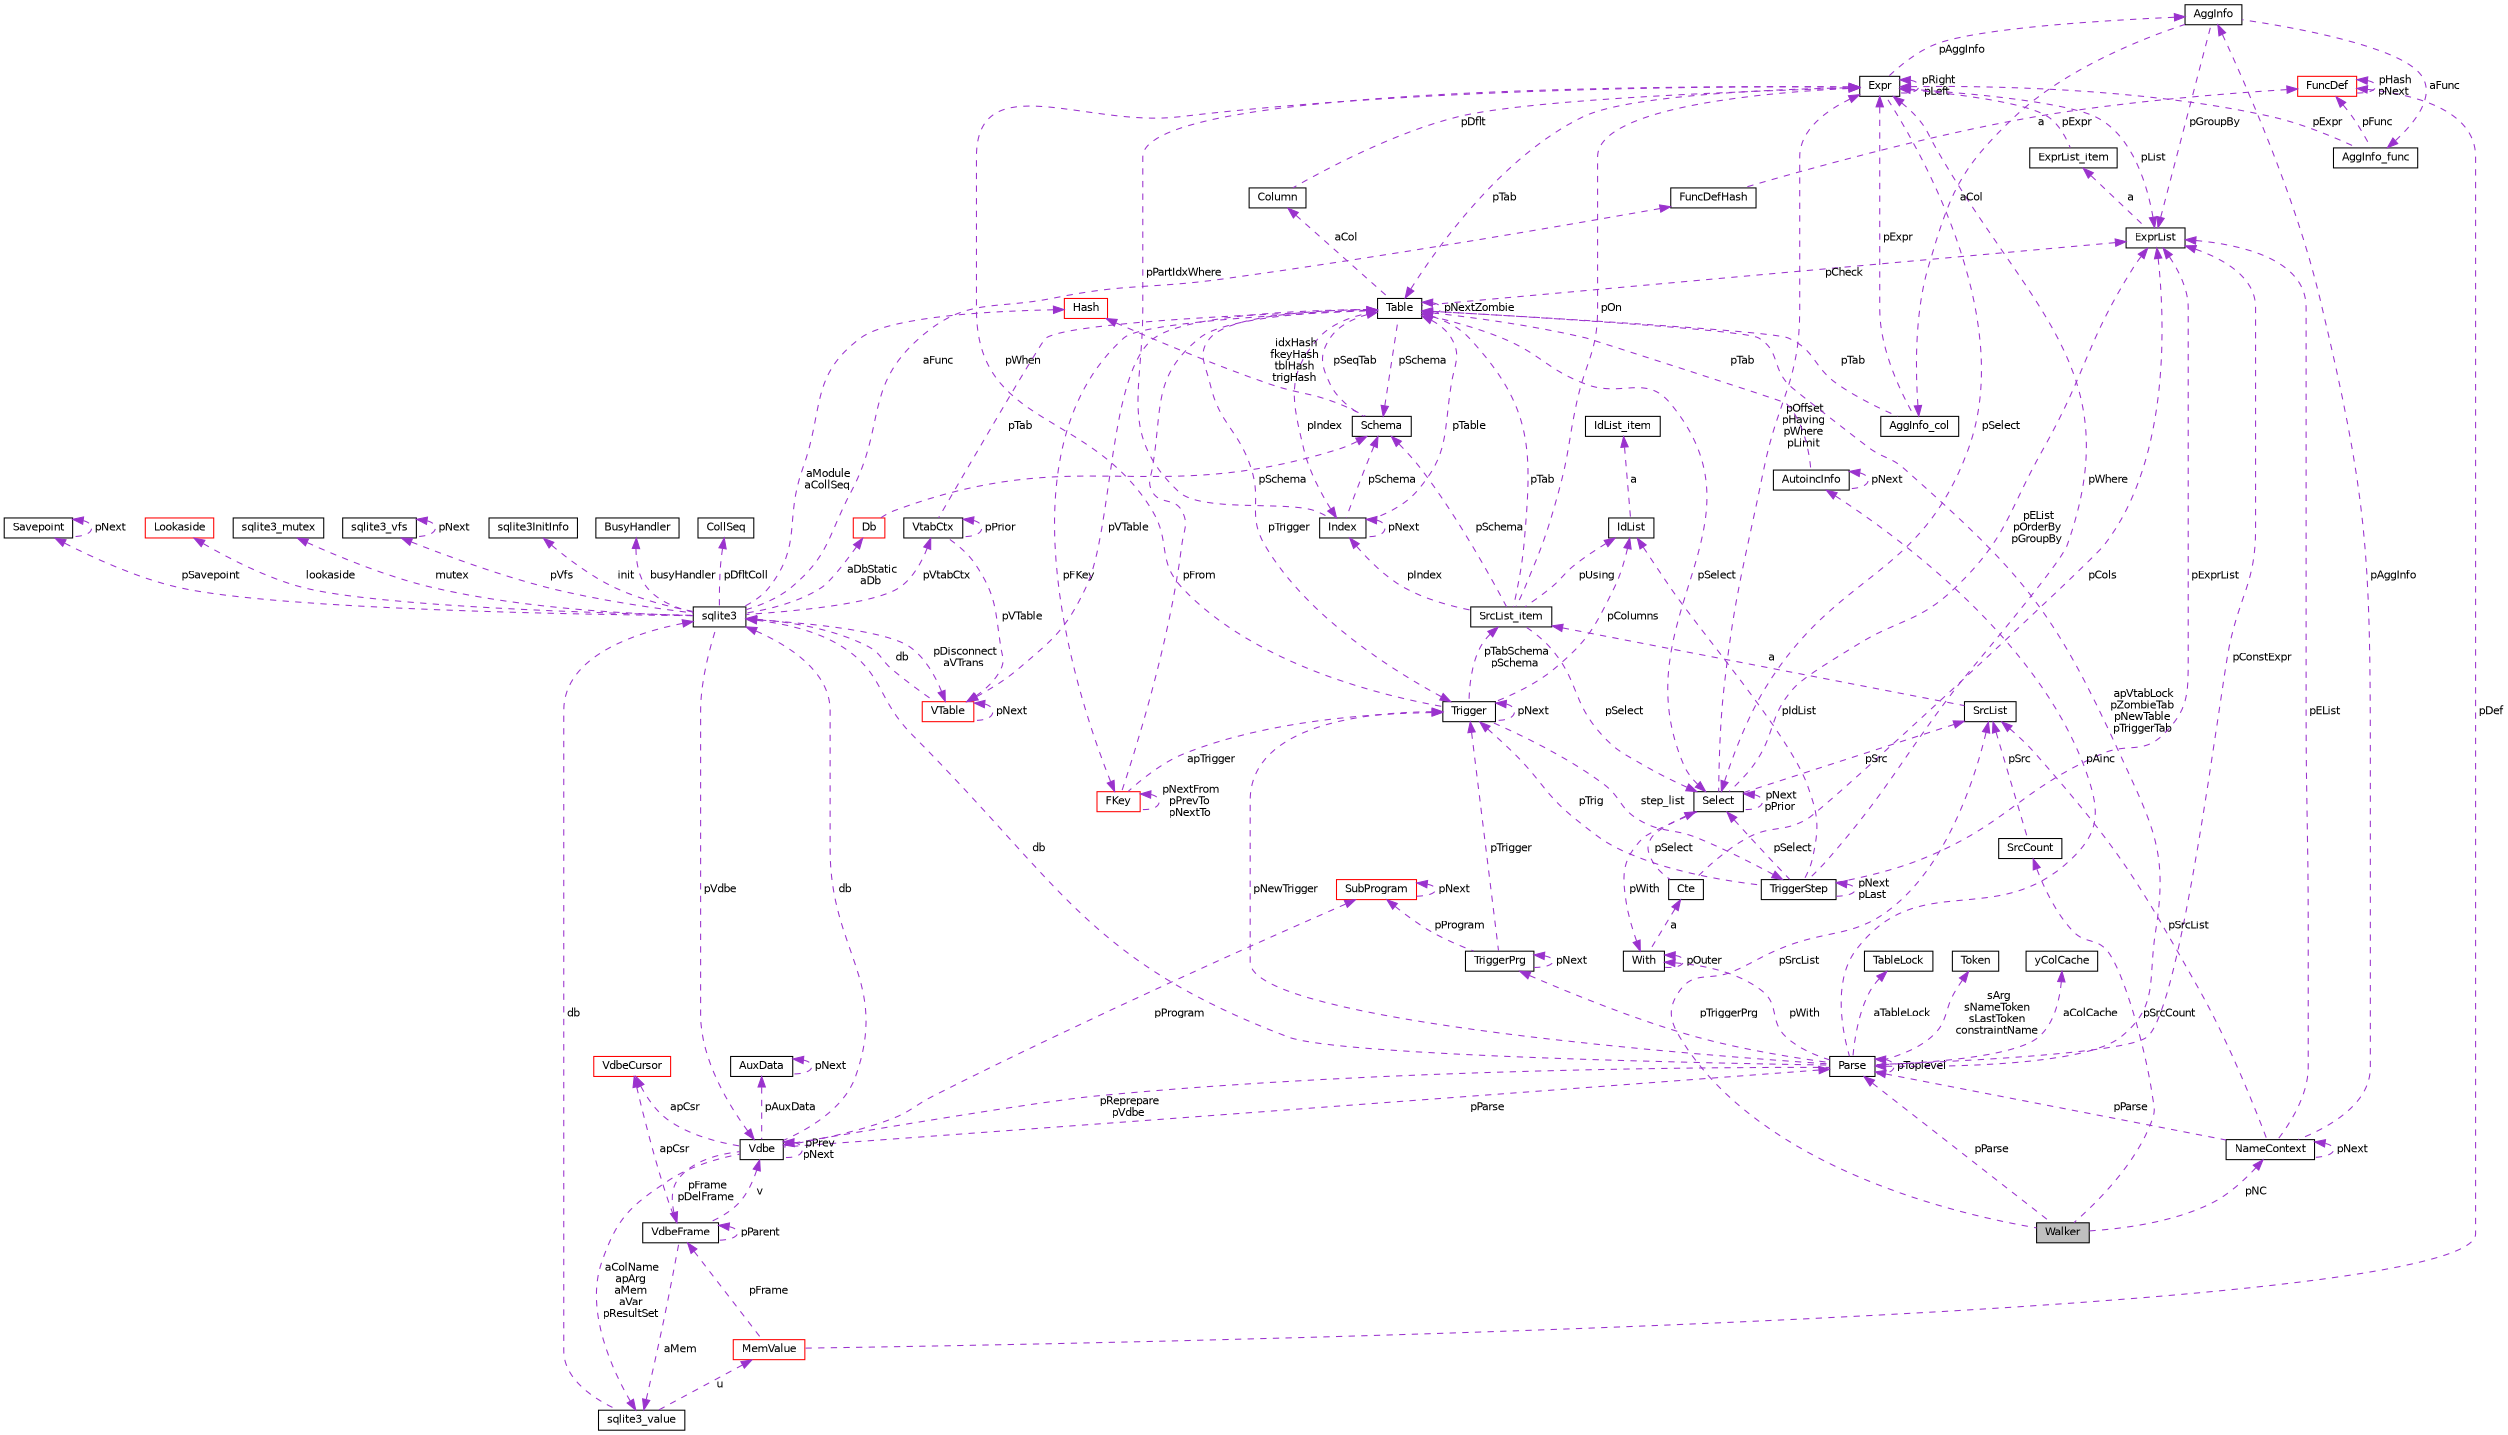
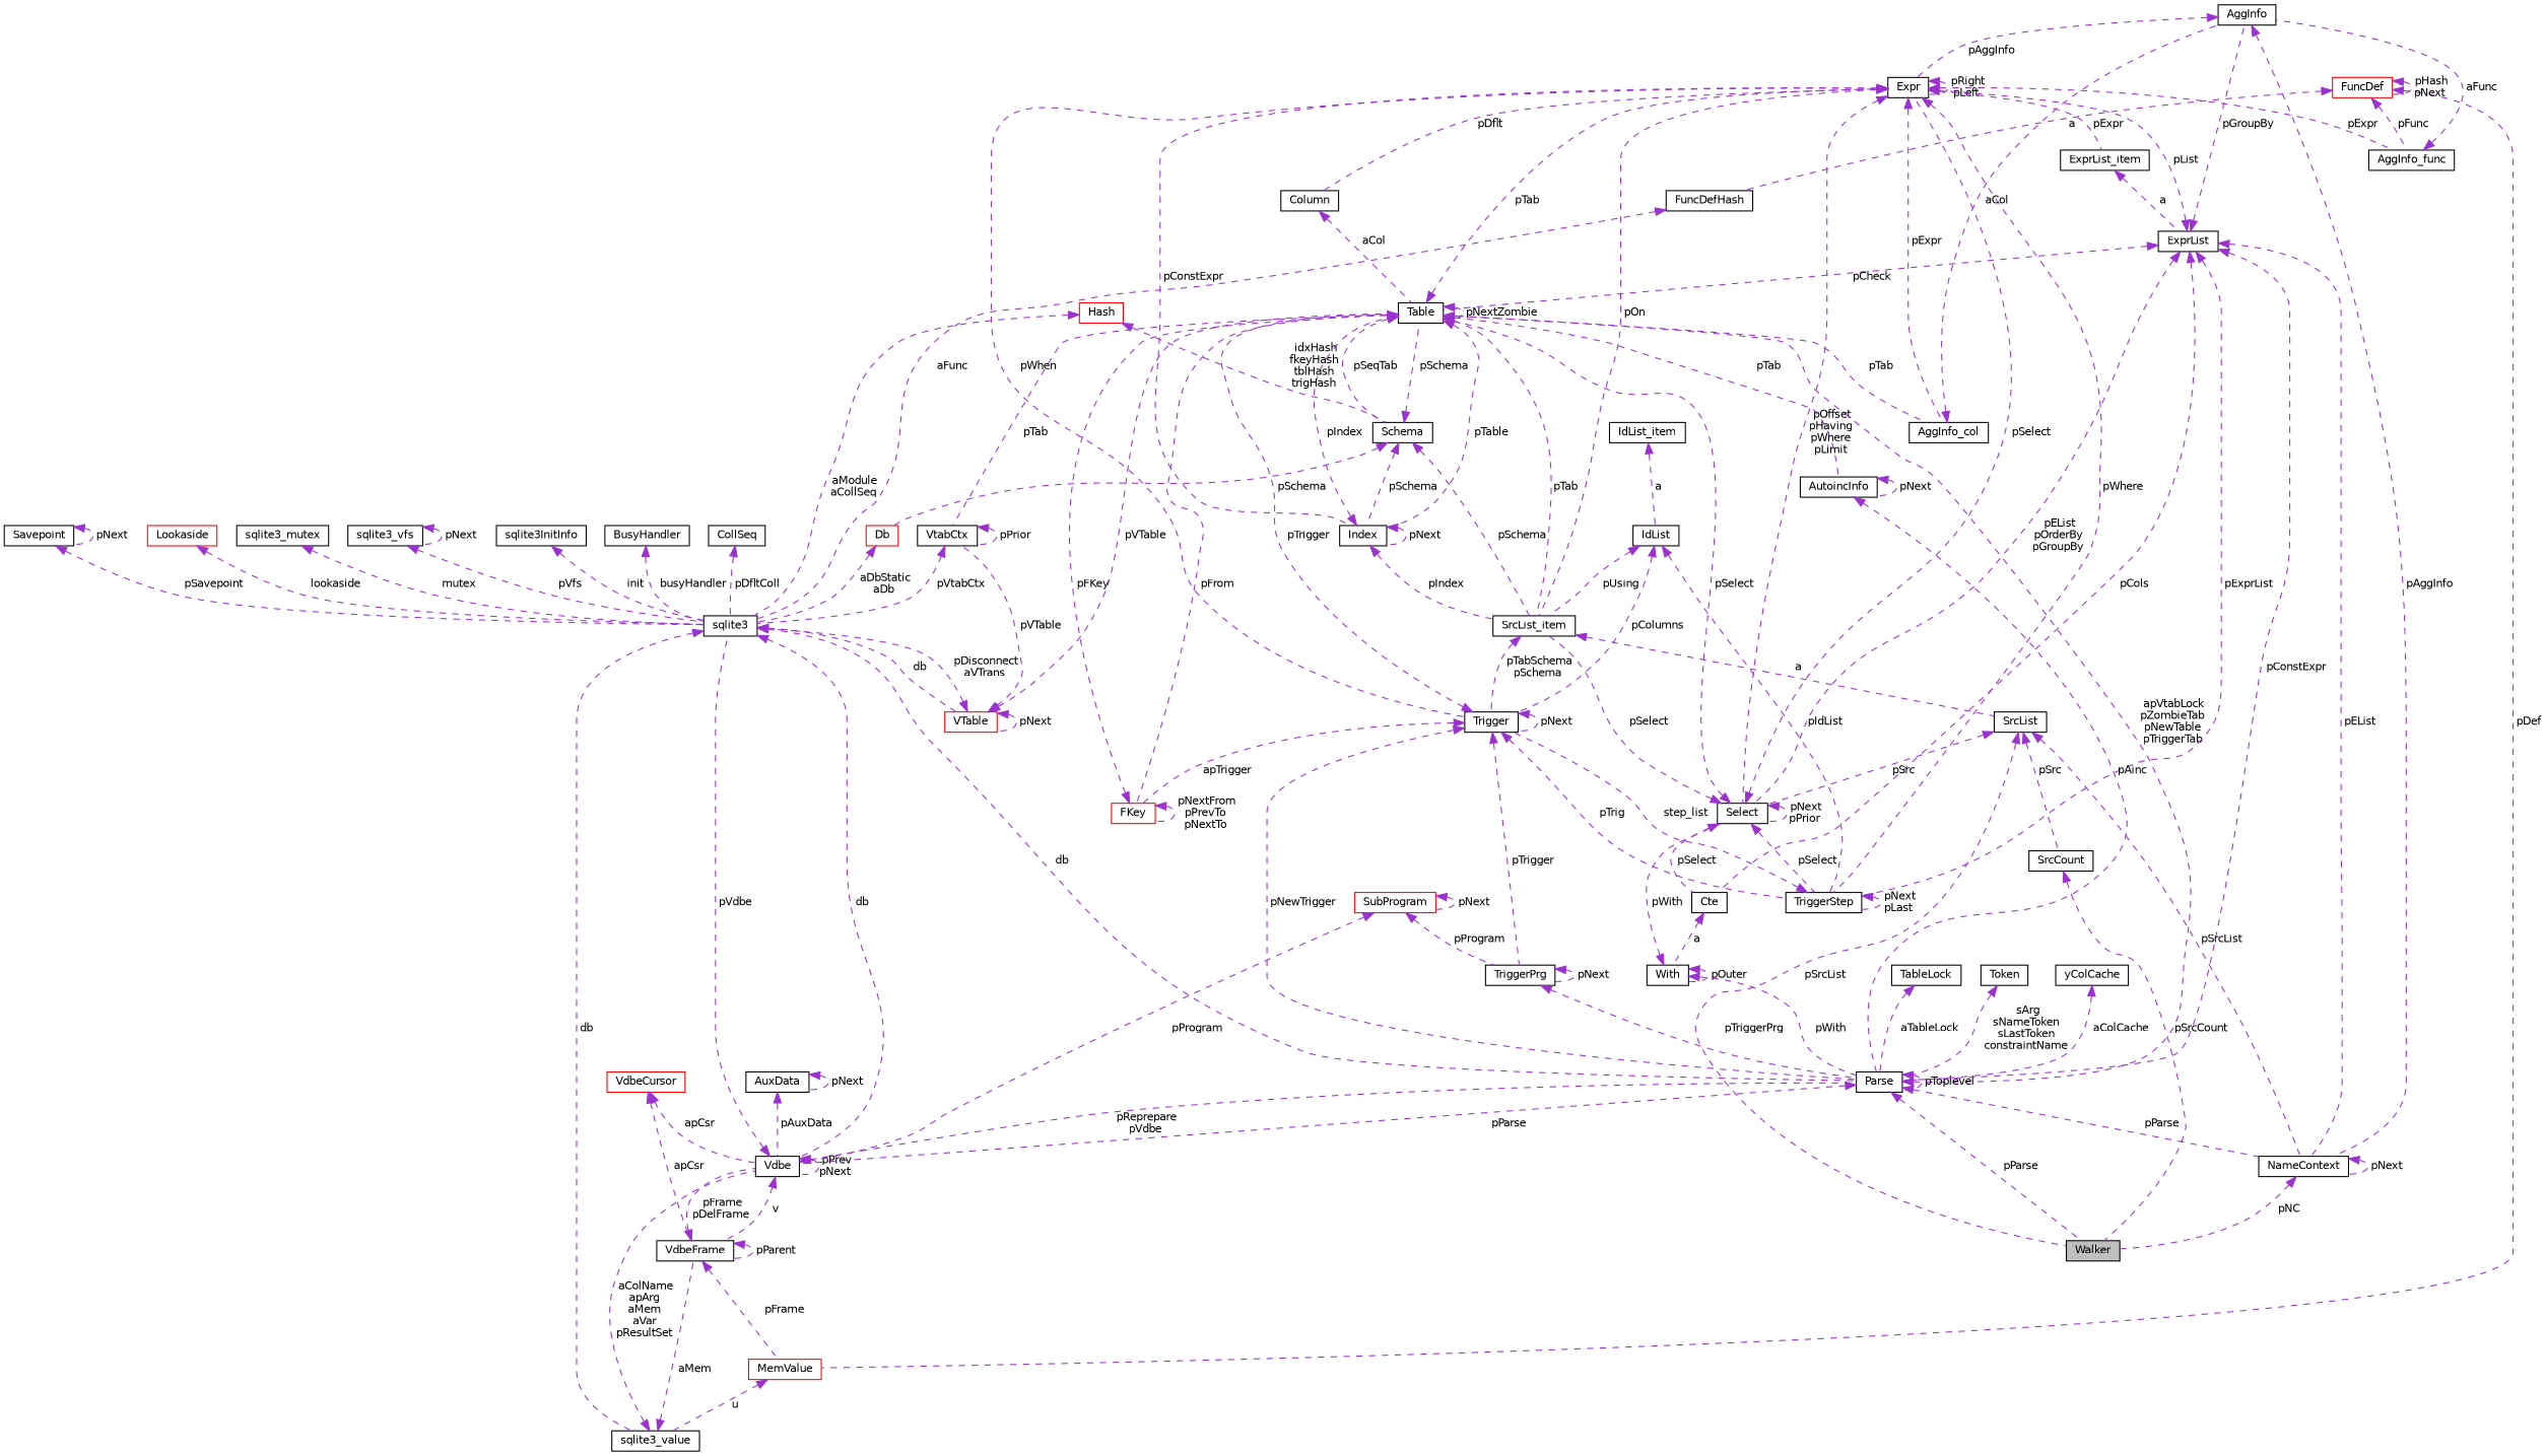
  digraph {
    fontname="DejaVu Sans"
    node [color=black fillcolor=white fontname="DejaVu Sans" fontsize=10 shape=record style=filled]
    edge [color=darkorchid3 dir=back fontname="DejaVu Sans" fontsize=10 labelfontname=Helvetica labelfontsize=10 style=dashed]
    n1 [fillcolor=grey75 fontcolor=black height=0.2 label=Walker width=0.4]
    n2 [height=0.2 label=NameContext width=0.4]
    n3 [height=0.2 label=AggInfo width=0.4]
    n4 [height=0.2 label=Expr width=0.4]
    n5 [height=0.2 label=AggInfo_col width=0.4]
    n6 [height=0.2 label=Column width=0.4]
    n7 [height=0.2 label=Trigger width=0.4]
    n8 [height=0.2 label=TriggerStep width=0.4]
    n9 [height=0.2 label=Select width=0.4]
    n10 [height=0.2 label=ExprList_item width=0.4]
    n11 [height=0.2 label=SrcList_item width=0.4]
    n12 [height=0.2 label=Index width=0.4]
    n13 [height=0.2 label=AggInfo_func width=0.4]
    n14 [height=0.2 label=Table width=0.4]
    n15 [color=red height=0.2 label=FKey width=0.4]
    n16 [height=0.2 label=Parse width=0.4]
    n17 [height=0.2 label=TriggerPrg width=0.4]
    n18 [height=0.2 label=Cte width=0.4]
    n19 [height=0.2 label=ExprList width=0.4]
    n20 [height=0.2 label=SrcList width=0.4]
    n21 [height=0.2 label=Schema width=0.4]
    n22 [height=0.2 label=AutoincInfo width=0.4]
    n23 [height=0.2 label=VtabCtx width=0.4]
    n24 [color=red height=0.2 label=Db width=0.4]
    n25 [height=0.2 label=Vdbe width=0.4]
    n26 [height=0.2 label=sqlite3 width=0.4]
    n27 [color=red height=0.2 label=Hash width=0.4]
    n28 [color=red height=0.2 label=VTable width=0.4]
    n29 [height=0.2 label=sqlite3_value width=0.4]
    n30 [height=0.2 label=IdList width=0.4]
    n31 [height=0.2 label=IdList_item width=0.4]
    n32 [height=0.2 label=With width=0.4]
    n33 [height=0.2 label=SrcCount width=0.4]
    n34 [height=0.2 label=VdbeFrame width=0.4]
    n35 [color=red height=0.2 label=MemValue width=0.4]
    n36 [color=red height=0.2 label=VdbeCursor width=0.4]
    n37 [color=red height=0.2 label=FuncDef width=0.4]
    n38 [height=0.2 label=FuncDefHash width=0.4]
    n39 [height=0.2 label=AuxData width=0.4]
    n40 [color=red height=0.2 label=SubProgram width=0.4]
    n41 [height=0.2 label=TableLock width=0.4]
    n42 [height=0.2 label=Token width=0.4]
    n43 [height=0.2 label=yColCache width=0.4]
    n44 [height=0.2 label=Savepoint width=0.4]
    n45 [color=red height=0.2 label=Lookaside width=0.4]
    n46 [height=0.2 label=sqlite3_mutex width=0.4]
    n47 [height=0.2 label=sqlite3_vfs width=0.4]
    n48 [height=0.2 label=sqlite3InitInfo width=0.4]
    n49 [height=0.2 label=BusyHandler width=0.4]
    n50 [height=0.2 label=CollSeq width=0.4]
    n2 -> n1 [label=" pNC"]
    n2 -> n2 [label=" pNext"]
    n3 -> n2 [label=" pAggInfo"]
    n3 -> n4 [label=" pAggInfo"]
    n4 -> n4 [label=" pRight\npLeft"]
    n4 -> n5 [label=" pExpr"]
    n4 -> n6 [label=" pDflt"]
    n4 -> n7 [label=" pWhen"]
    n4 -> n8 [label=" pWhere"]
    n4 -> n9 [label=" pOffset\npHaving\npWhere\npLimit"]
    n4 -> n10 [label=" pExpr"]
    n4 -> n11 [label=" pOn"]
-   n4 -> n12 [label=" pPartIdxWhere"]
+   n4 -> n12 [label=" pConstExpr"]
    n4 -> n13 [label=" pExpr"]
    n5 -> n3 [label=" aCol"]
    n6 -> n14 [label=" aCol"]
    n7 -> n7 [label=" pNext"]
    n7 -> n8 [label=" pTrig"]
    n7 -> n14 [label=" pTrigger"]
    n7 -> n15 [label=" apTrigger"]
    n7 -> n16 [label=" pNewTrigger"]
    n7 -> n17 [label=" pTrigger"]
    n8 -> n7 [label=" step_list"]
    n8 -> n8 [label=" pNext\npLast"]
    n9 -> n4 [label=" pSelect"]
    n9 -> n8 [label=" pSelect"]
    n9 -> n9 [label=" pNext\npPrior"]
    n9 -> n11 [label=" pSelect"]
    n9 -> n14 [label=" pSelect"]
    n9 -> n18 [label=" pSelect"]
    n10 -> n19 [label=" a"]
    n11 -> n7 [label=" pTabSchema\npSchema"]
    n11 -> n20 [label=" a"]
    n12 -> n11 [label=" pIndex"]
    n12 -> n12 [label=" pNext"]
    n12 -> n14 [label=" pIndex"]
    n13 -> n3 [label=" aFunc"]
    n14 -> n4 [label=" pTab"]
    n14 -> n5 [label=" pTab"]
    n14 -> n11 [label=" pTab"]
    n14 -> n12 [label=" pTable"]
    n14 -> n14 [label=" pNextZombie"]
    n14 -> n15 [label=" pFrom"]
    n14 -> n21 [label=" pSeqTab"]
    n14 -> n22 [label=" pTab"]
    n14 -> n23 [label=" pTab"]
    n15 -> n14 [label=" pFKey"]
    n15 -> n15 [label=" pNextFrom\npPrevTo\npNextTo"]
    n16 -> n1 [label=" pParse"]
    n16 -> n2 [label=" pParse"]
    n16 -> n14 [label=" apVtabLock\npZombieTab\npNewTable\npTriggerTab"]
    n16 -> n16 [label=" pToplevel"]
    n16 -> n25 [label=" pParse"]
    n17 -> n16 [label=" pTriggerPrg"]
    n17 -> n17 [label=" pNext"]
    n18 -> n32 [label=" a"]
    n19 -> n2 [label=" pEList"]
    n19 -> n3 [label=" pGroupBy"]
    n19 -> n4 [label=" pList"]
    n19 -> n8 [label=" pExprList"]
    n19 -> n9 [label=" pEList\npOrderBy\npGroupBy"]
    n19 -> n14 [label=" pCheck"]
    n19 -> n16 [label=" pConstExpr"]
    n19 -> n18 [label=" pCols"]
    n20 -> n1 [label=" pSrcList"]
    n20 -> n2 [label=" pSrcList"]
    n20 -> n9 [label=" pSrc"]
    n20 -> n33 [label=" pSrc"]
    n21 -> n11 [label=" pSchema"]
    n21 -> n12 [label=" pSchema"]
    n21 -> n14 [label=" pSchema"]
    n21 -> n24 [label=" pSchema"]
    n22 -> n16 [label=" pAinc"]
    n22 -> n22 [label=" pNext"]
    n23 -> n23 [label=" pPrior"]
    n23 -> n26 [label=" pVtabCtx"]
    n24 -> n26 [label=" aDbStatic\naDb"]
    n25 -> n16 [label=" pReprepare\npVdbe"]
    n25 -> n25 [label=" pPrev\npNext"]
    n25 -> n26 [label=" pVdbe"]
    n25 -> n34 [label=" v"]
    n26 -> n16 [label=" db"]
    n26 -> n25 [label=" db"]
    n26 -> n28 [label=" db"]
    n26 -> n29 [label=" db"]
    n27 -> n21 [label=" idxHash\nfkeyHash\ntblHash\ntrigHash"]
    n27 -> n26 [label=" aModule\naCollSeq"]
    n28 -> n14 [label=" pVTable"]
    n28 -> n23 [label=" pVTable"]
    n28 -> n26 [label=" pDisconnect\naVTrans"]
    n28 -> n28 [label=" pNext"]
    n29 -> n25 [label=" aColName\napArg\naMem\naVar\npResultSet"]
    n29 -> n34 [label=" aMem"]
    n30 -> n7 [label=" pColumns"]
    n30 -> n8 [label=" pIdList"]
    n30 -> n11 [label=" pUsing"]
    n31 -> n30 [label=" a"]
    n32 -> n9 [label=" pWith"]
    n32 -> n16 [label=" pWith"]
    n32 -> n32 [label=" pOuter"]
    n33 -> n1 [label=" pSrcCount"]
    n34 -> n25 [label=" pFrame\npDelFrame"]
    n34 -> n34 [label=" pParent"]
    n34 -> n35 [label=" pFrame"]
    n35 -> n29 [label=" u"]
    n36 -> n25 [label=" apCsr"]
    n36 -> n34 [label=" apCsr"]
    n37 -> n13 [label=" pFunc"]
    n37 -> n35 [label=" pDef"]
    n37 -> n37 [label=" pHash\npNext"]
    n37 -> n38 [label=" a"]
    n38 -> n26 [label=" aFunc"]
    n39 -> n25 [label=" pAuxData"]
    n39 -> n39 [label=" pNext"]
    n40 -> n17 [label=" pProgram"]
    n40 -> n25 [label=" pProgram"]
    n40 -> n40 [label=" pNext"]
    n41 -> n16 [label=" aTableLock"]
    n42 -> n16 [label=" sArg\nsNameToken\nsLastToken\nconstraintName"]
    n43 -> n16 [label=" aColCache"]
    n44 -> n26 [label=" pSavepoint"]
    n44 -> n44 [label=" pNext"]
    n45 -> n26 [label=" lookaside"]
    n46 -> n26 [label=" mutex"]
    n47 -> n26 [label=" pVfs"]
    n47 -> n47 [label=" pNext"]
    n48 -> n26 [label=" init"]
    n49 -> n26 [label=" busyHandler"]
    n50 -> n26 [label=" pDfltColl"]
  }
